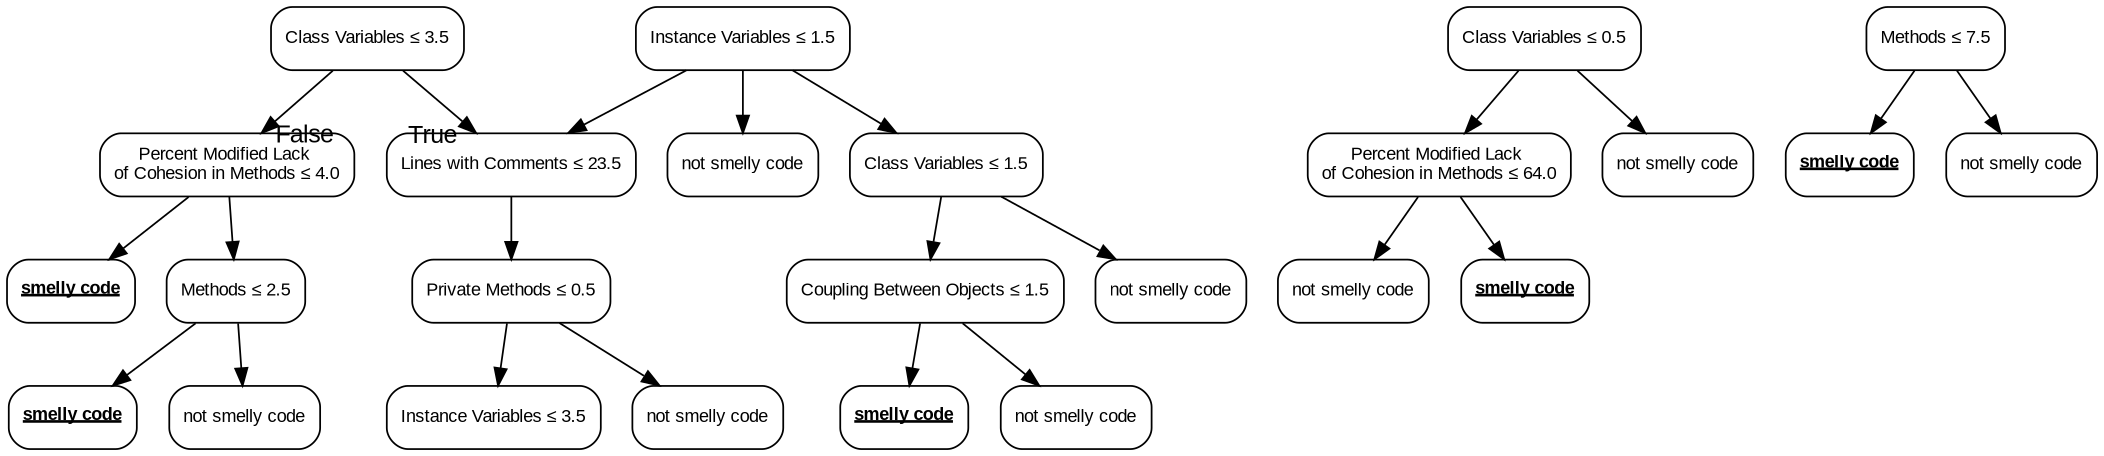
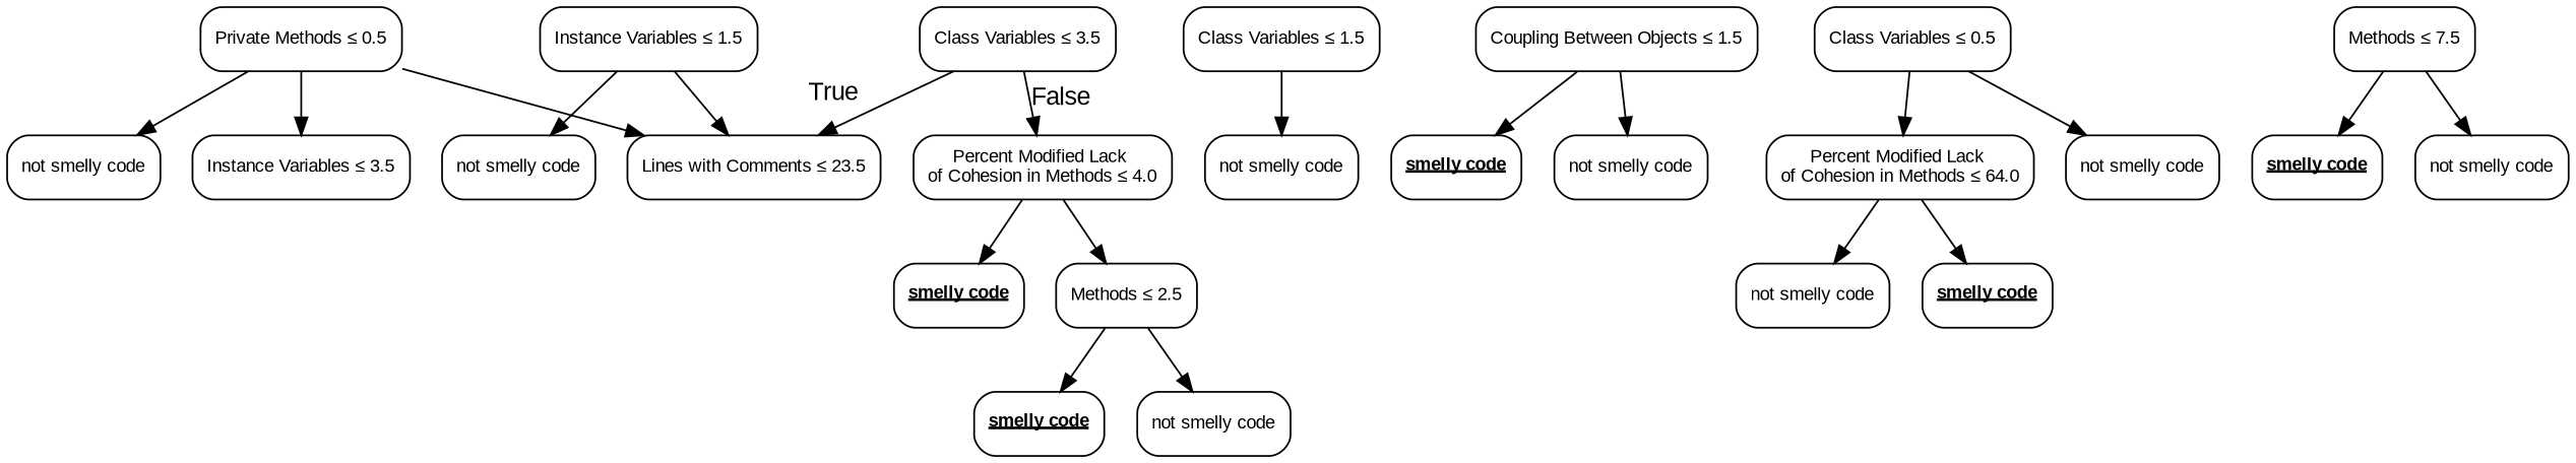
  digraph {
    fontname="Liberation Sans"
    node [color=black fontname="Liberation Sans" fontsize=10 shape=box style=rounded]
    edge [fontname="Liberation Sans"]
    n1 [label=<Class Variables &le; 3.5> width=0.5]
    n2 [label=<Lines with Comments &le; 23.5> width=0.5]
    n3 [label=<Percent Modified Lack <br/>of Cohesion in Methods &le; 4.0> width=0.5]
    n4 [label=<Private Methods &le; 0.5> width=0.5]
    n5 [label=<<u><b>smelly code</b></u>> width=0.5]
    n6 [label=<Methods &le; 2.5> width=0.5]
    n7 [label=<Instance Variables &le; 1.5> width=0.5]
    n8 [label=<not smelly code> width=0.5]
    n9 [label=<Class Variables &le; 1.5> width=0.5]
    n10 [label=<Instance Variables &le; 3.5> width=0.5]
    n11 [label=<not smelly code> width=0.5]
    n12 [label=<not smelly code> width=0.5]
    n13 [label=<Coupling Between Objects &le; 1.5> width=0.5]
    n14 [label=<<u><b>smelly code</b></u>> width=0.5]
    n15 [label=<not smelly code> width=0.5]
    n16 [label=<Class Variables &le; 0.5> width=0.5]
    n17 [label=<Percent Modified Lack <br/>of Cohesion in Methods &le; 64.0> width=0.5]
    n18 [label=<not smelly code> width=0.5]
    n19 [label=<Methods &le; 7.5> width=0.5]
    n20 [label=<<u><b>smelly code</b></u>> width=0.5]
    n21 [label=<not smelly code> width=0.5]
    n22 [label=<not smelly code> width=0.5]
    n23 [label=<<u><b>smelly code</b></u>> width=0.5]
    n24 [label=<<u><b>smelly code</b></u>> width=0.5]
    n25 [label=<not smelly code> width=0.5]
    n1 -> n2 [headlabel=True labelangle=45 labeldistance=2.5]
    n1 -> n3 [headlabel=False labelangle=-45 labeldistance=2.5]
-   n2 -> n4
+   n4 -> n2
    n3 -> n5
    n3 -> n6
    n4 -> n10
    n4 -> n11
    n6 -> n24
    n6 -> n25
    n7 -> n2
    n7 -> n8
-   n7 -> n9
    n9 -> n12
-   n9 -> n13
    n13 -> n14
    n13 -> n15
    n16 -> n17
    n16 -> n18
    n17 -> n22
    n17 -> n23
    n19 -> n20
    n19 -> n21
  }
